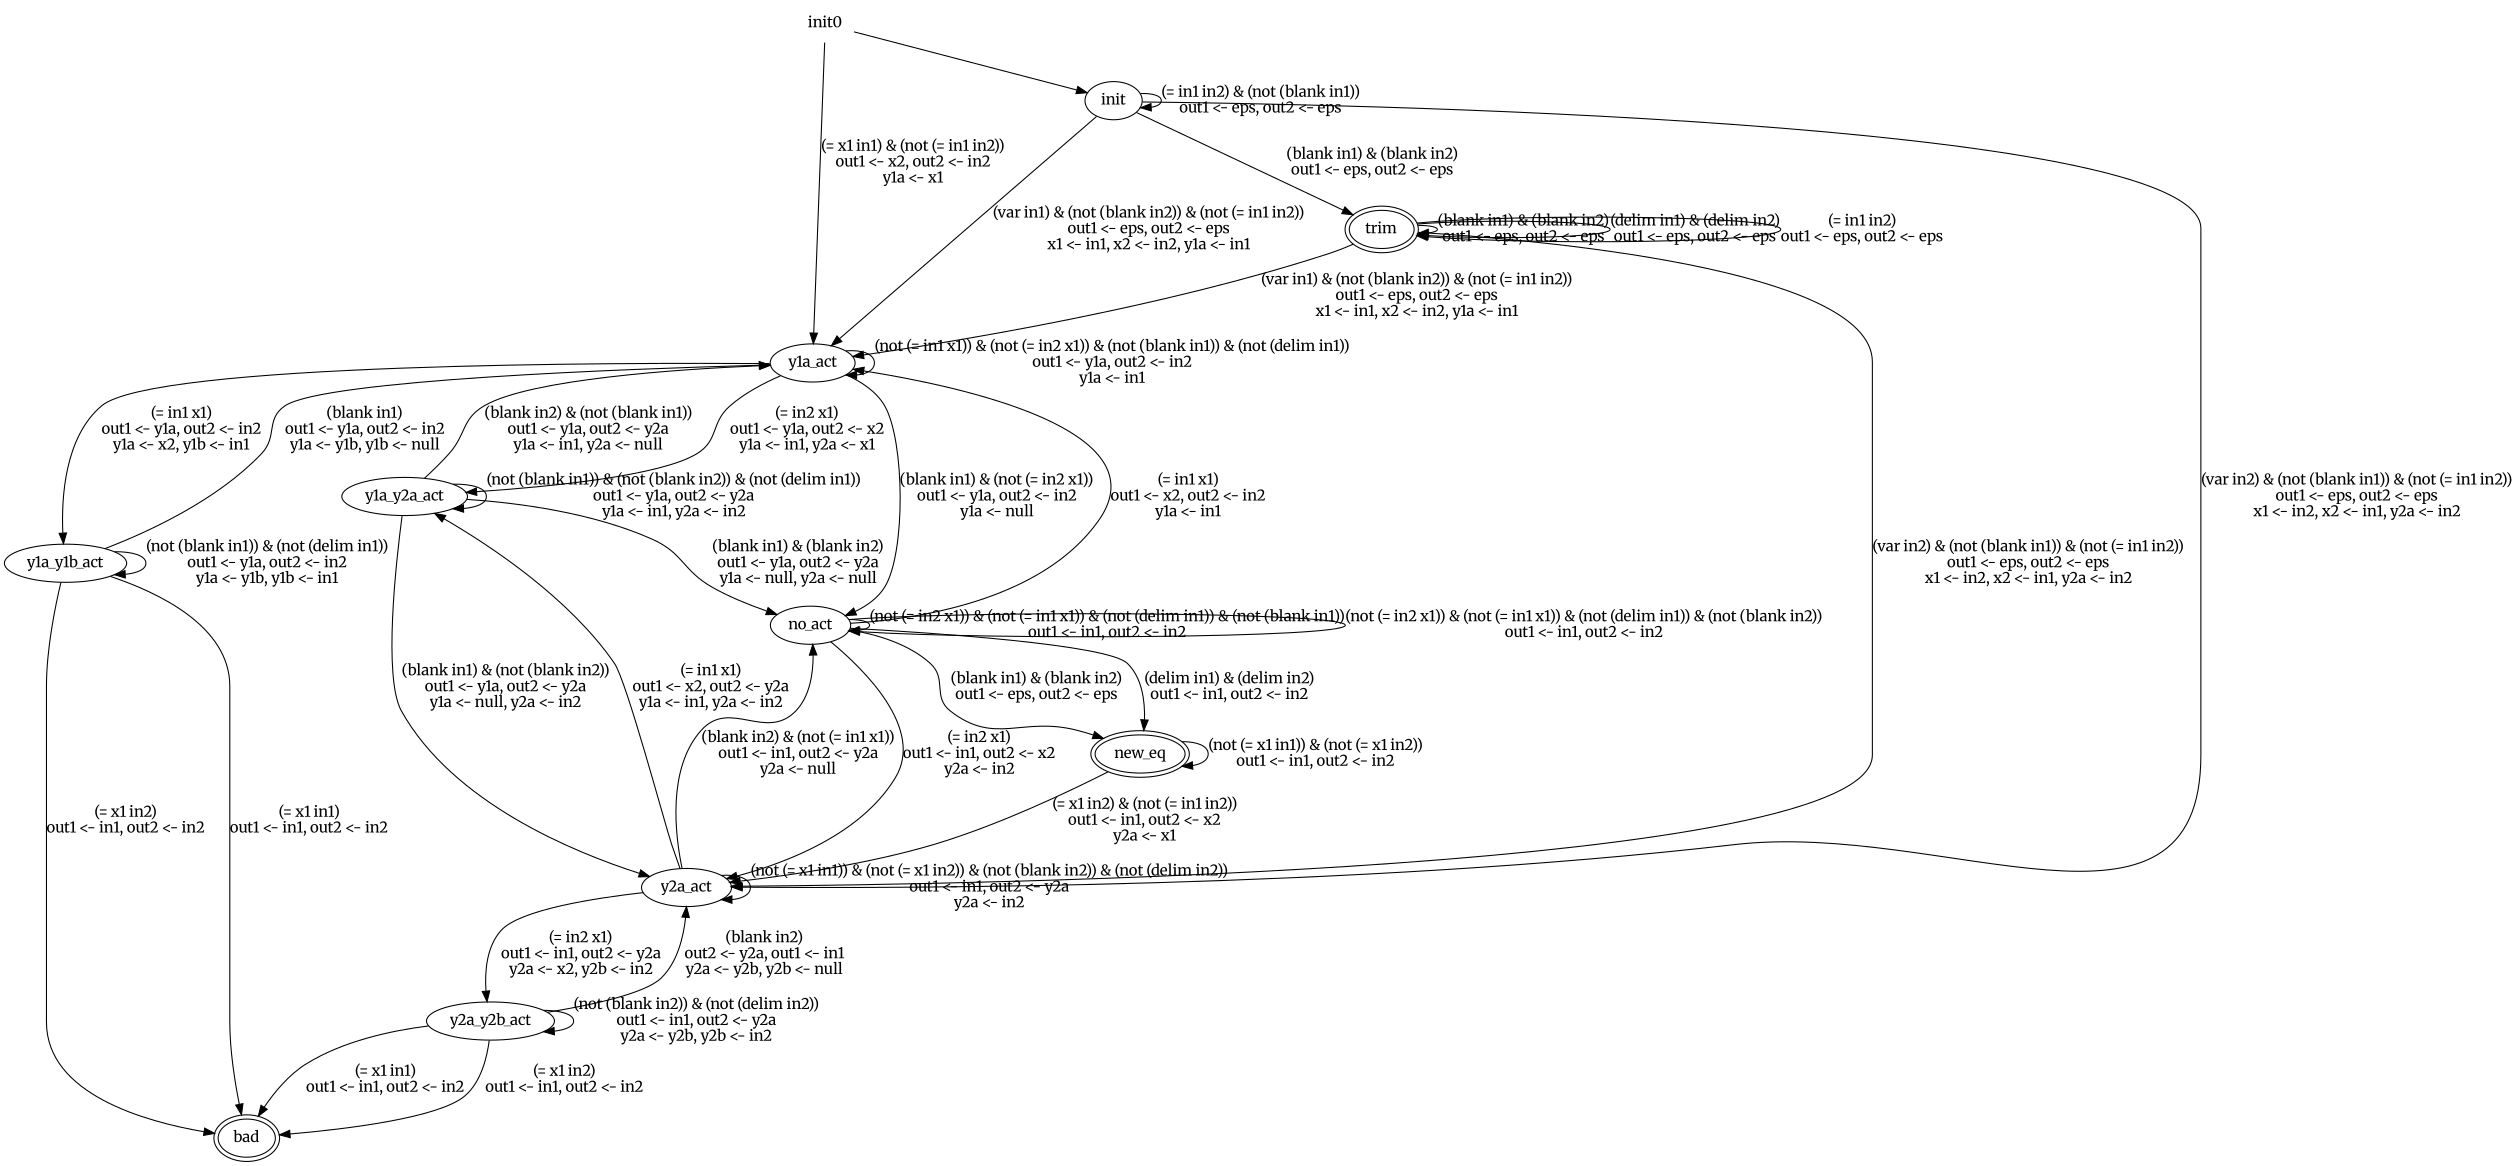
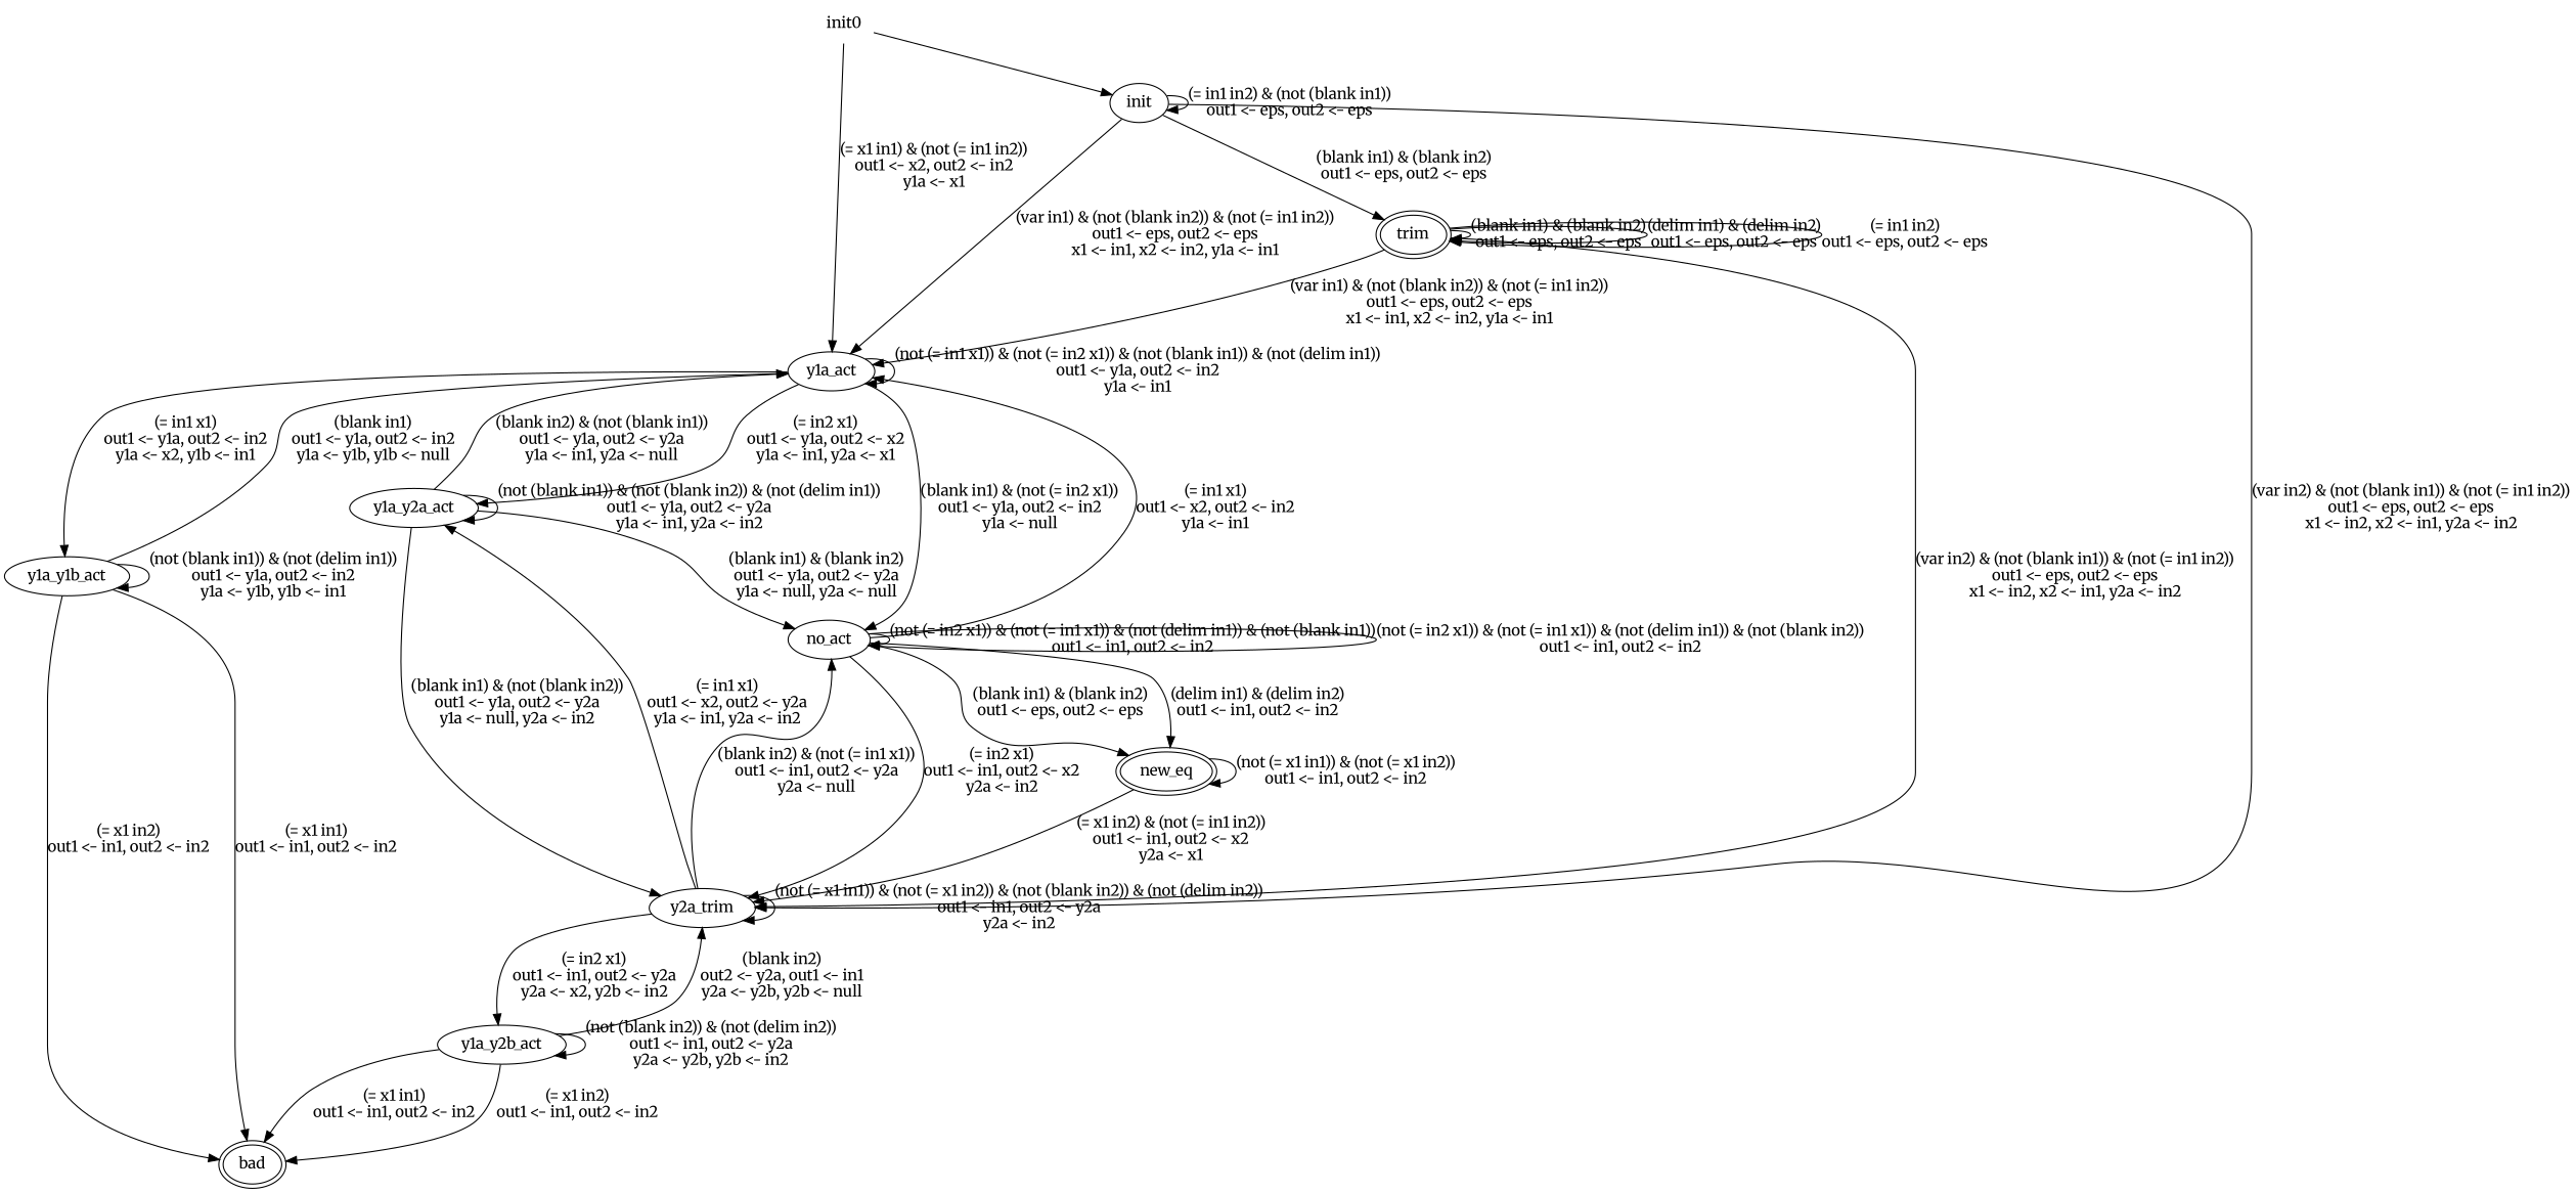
  digraph {
    fontname=Merriweather
    node [fontname=Merriweather]
    edge [fontname=Merriweather]
    n1 [label=init]
    n2 [label=y1a_act]
    n3 [label=trim peripheries=2]
-   n4 [label=y2a_act]
+   n4 [label=y2a_trim]
    n5 [label=y1a_y1b_act]
    n6 [label=y1a_y2a_act]
    n7 [label=no_act]
-   n8 [label=y2a_y2b_act]
+   n8 [label=y1a_y2b_act]
    n9 [label=bad peripheries=2]
    n10 [label=new_eq peripheries=2]
    init0 [shape=plaintext]
    n1 -> n1 [label="(= in1 in2) & (not (blank in1))\nout1 <- eps, out2 <- eps\n"]
    n1 -> n2 [label="(var in1) & (not (blank in2)) & (not (= in1 in2))\nout1 <- eps, out2 <- eps\nx1 <- in1, x2 <- in2, y1a <- in1"]
    n1 -> n3 [label="(blank in1) & (blank in2)\nout1 <- eps, out2 <- eps\n"]
    n1 -> n4 [label="(var in2) & (not (blank in1)) & (not (= in1 in2))\nout1 <- eps, out2 <- eps\nx1 <- in2, x2 <- in1, y2a <- in2"]
    n2 -> n2 [label="(not (= in1 x1)) & (not (= in2 x1)) & (not (blank in1)) & (not (delim in1))\nout1 <- y1a, out2 <- in2\ny1a <- in1"]
    n2 -> n5 [label="(= in1 x1)\nout1 <- y1a, out2 <- in2\ny1a <- x2, y1b <- in1"]
    n2 -> n6 [label="(= in2 x1)\nout1 <- y1a, out2 <- x2\ny1a <- in1, y2a <- x1"]
    n2 -> n7 [label="(blank in1) & (not (= in2 x1))\nout1 <- y1a, out2 <- in2\ny1a <- null"]
    n3 -> n2 [label="(var in1) & (not (blank in2)) & (not (= in1 in2))\nout1 <- eps, out2 <- eps\nx1 <- in1, x2 <- in2, y1a <- in1"]
    n3 -> n3 [label="(blank in1) & (blank in2)\nout1 <- eps, out2 <- eps\n"]
    n3 -> n3 [label="(delim in1) & (delim in2)\nout1 <- eps, out2 <- eps\n"]
    n3 -> n3 [label="(= in1 in2)\nout1 <- eps, out2 <- eps\n"]
    n3 -> n4 [label="(var in2) & (not (blank in1)) & (not (= in1 in2))\nout1 <- eps, out2 <- eps\nx1 <- in2, x2 <- in1, y2a <- in2"]
    n4 -> n4 [label="(not (= x1 in1)) & (not (= x1 in2)) & (not (blank in2)) & (not (delim in2))\nout1 <- in1, out2 <- y2a\ny2a <- in2"]
    n4 -> n6 [label="(= in1 x1)\nout1 <- x2, out2 <- y2a\ny1a <- in1, y2a <- in2"]
    n4 -> n7 [label="(blank in2) & (not (= in1 x1))\nout1 <- in1, out2 <- y2a\ny2a <- null"]
    n4 -> n8 [label="(= in2 x1)\nout1 <- in1, out2 <- y2a\ny2a <- x2, y2b <- in2"]
    n5 -> n2 [label="(blank in1)\nout1 <- y1a, out2 <- in2\ny1a <- y1b, y1b <- null"]
    n5 -> n5 [label="(not (blank in1)) & (not (delim in1))\nout1 <- y1a, out2 <- in2\ny1a <- y1b, y1b <- in1"]
    n5 -> n9 [label="(= x1 in1)\nout1 <- in1, out2 <- in2\n"]
    n5 -> n9 [label="(= x1 in2)\nout1 <- in1, out2 <- in2\n"]
    n6 -> n2 [label="(blank in2) & (not (blank in1))\nout1 <- y1a, out2 <- y2a\ny1a <- in1, y2a <- null"]
    n6 -> n4 [label="(blank in1) & (not (blank in2))\nout1 <- y1a, out2 <- y2a\ny1a <- null, y2a <- in2"]
    n6 -> n6 [label="(not (blank in1)) & (not (blank in2)) & (not (delim in1))\nout1 <- y1a, out2 <- y2a\ny1a <- in1, y2a <- in2"]
    n6 -> n7 [label="(blank in1) & (blank in2)\nout1 <- y1a, out2 <- y2a\ny1a <- null, y2a <- null"]
    n7 -> n2 [label="(= in1 x1)\nout1 <- x2, out2 <- in2\ny1a <- in1"]
    n7 -> n4 [label="(= in2 x1)\nout1 <- in1, out2 <- x2\ny2a <- in2"]
    n7 -> n7 [label="(not (= in2 x1)) & (not (= in1 x1)) & (not (delim in1)) & (not (blank in1))\nout1 <- in1, out2 <- in2\n"]
    n7 -> n7 [label="(not (= in2 x1)) & (not (= in1 x1)) & (not (delim in1)) & (not (blank in2))\nout1 <- in1, out2 <- in2\n"]
    n7 -> n10 [label="(delim in1) & (delim in2)\nout1 <- in1, out2 <- in2\n"]
    n7 -> n10 [label="(blank in1) & (blank in2)\nout1 <- eps, out2 <- eps\n"]
    n8 -> n4 [label="(blank in2)\nout2 <- y2a, out1 <- in1\ny2a <- y2b, y2b <- null"]
    n8 -> n8 [label="(not (blank in2)) & (not (delim in2))\nout1 <- in1, out2 <- y2a\ny2a <- y2b, y2b <- in2"]
    n8 -> n9 [label="(= x1 in1)\nout1 <- in1, out2 <- in2\n"]
    n8 -> n9 [label="(= x1 in2)\nout1 <- in1, out2 <- in2\n"]
    n10 -> n4 [label="(= x1 in2) & (not (= in1 in2))\nout1 <- in1, out2 <- x2\ny2a <- x1"]
    n10 -> n10 [label="(not (= x1 in1)) & (not (= x1 in2))\nout1 <- in1, out2 <- in2\n"]
    init0 -> n1
    init0 -> n2 [label="(= x1 in1) & (not (= in1 in2))\nout1 <- x2, out2 <- in2\ny1a <- x1"]
  }
